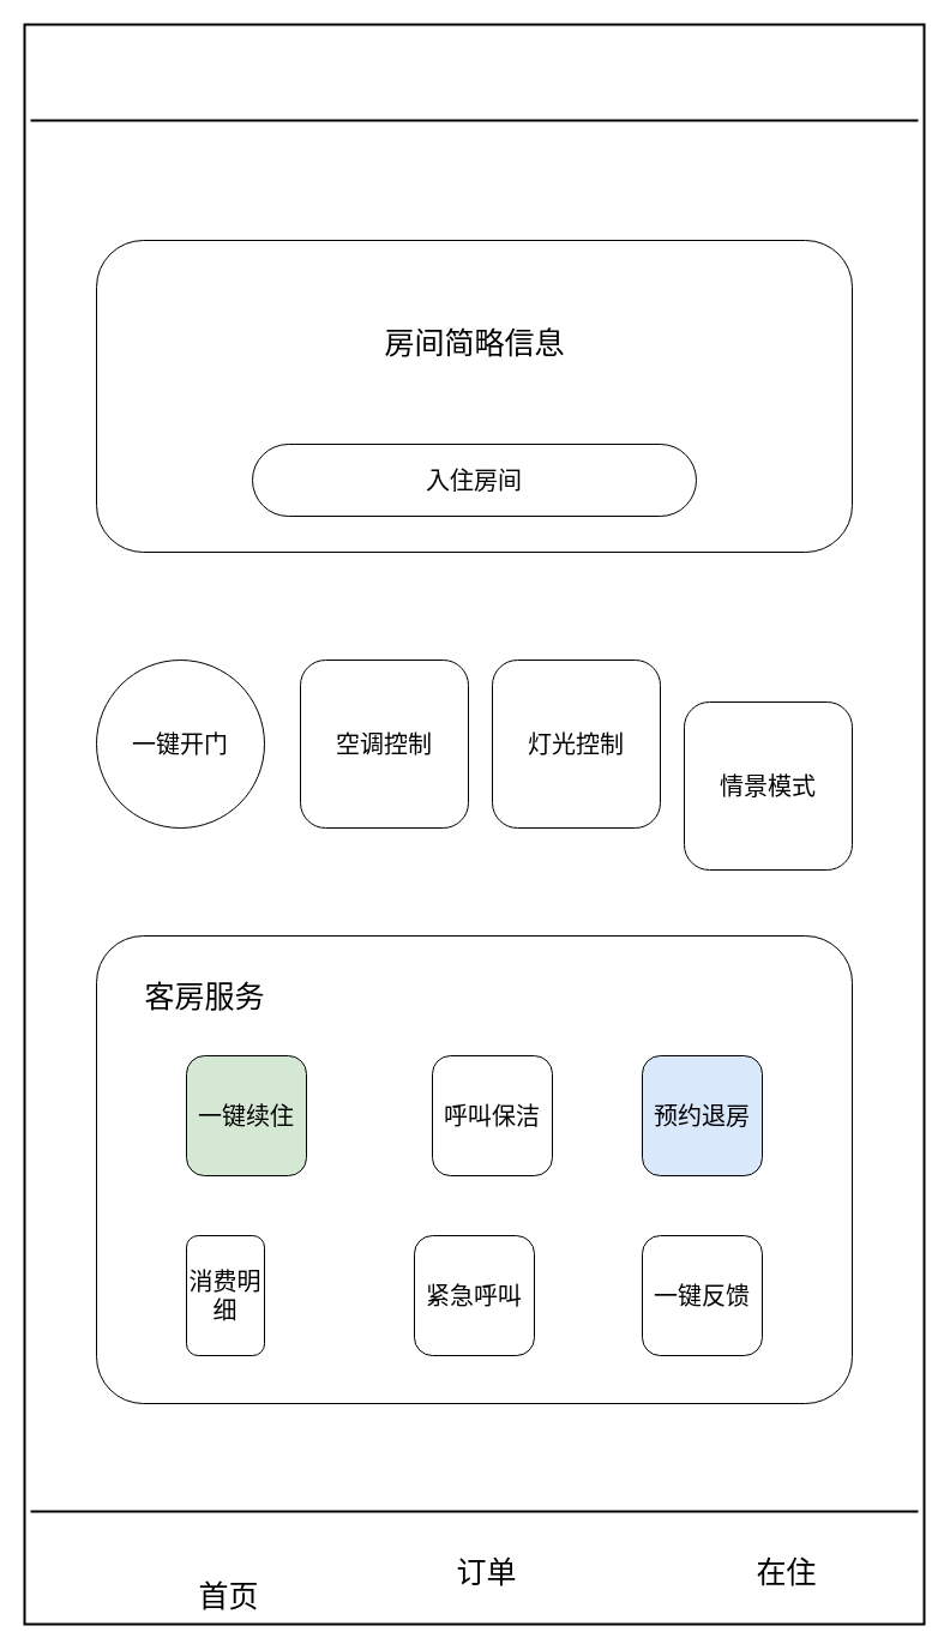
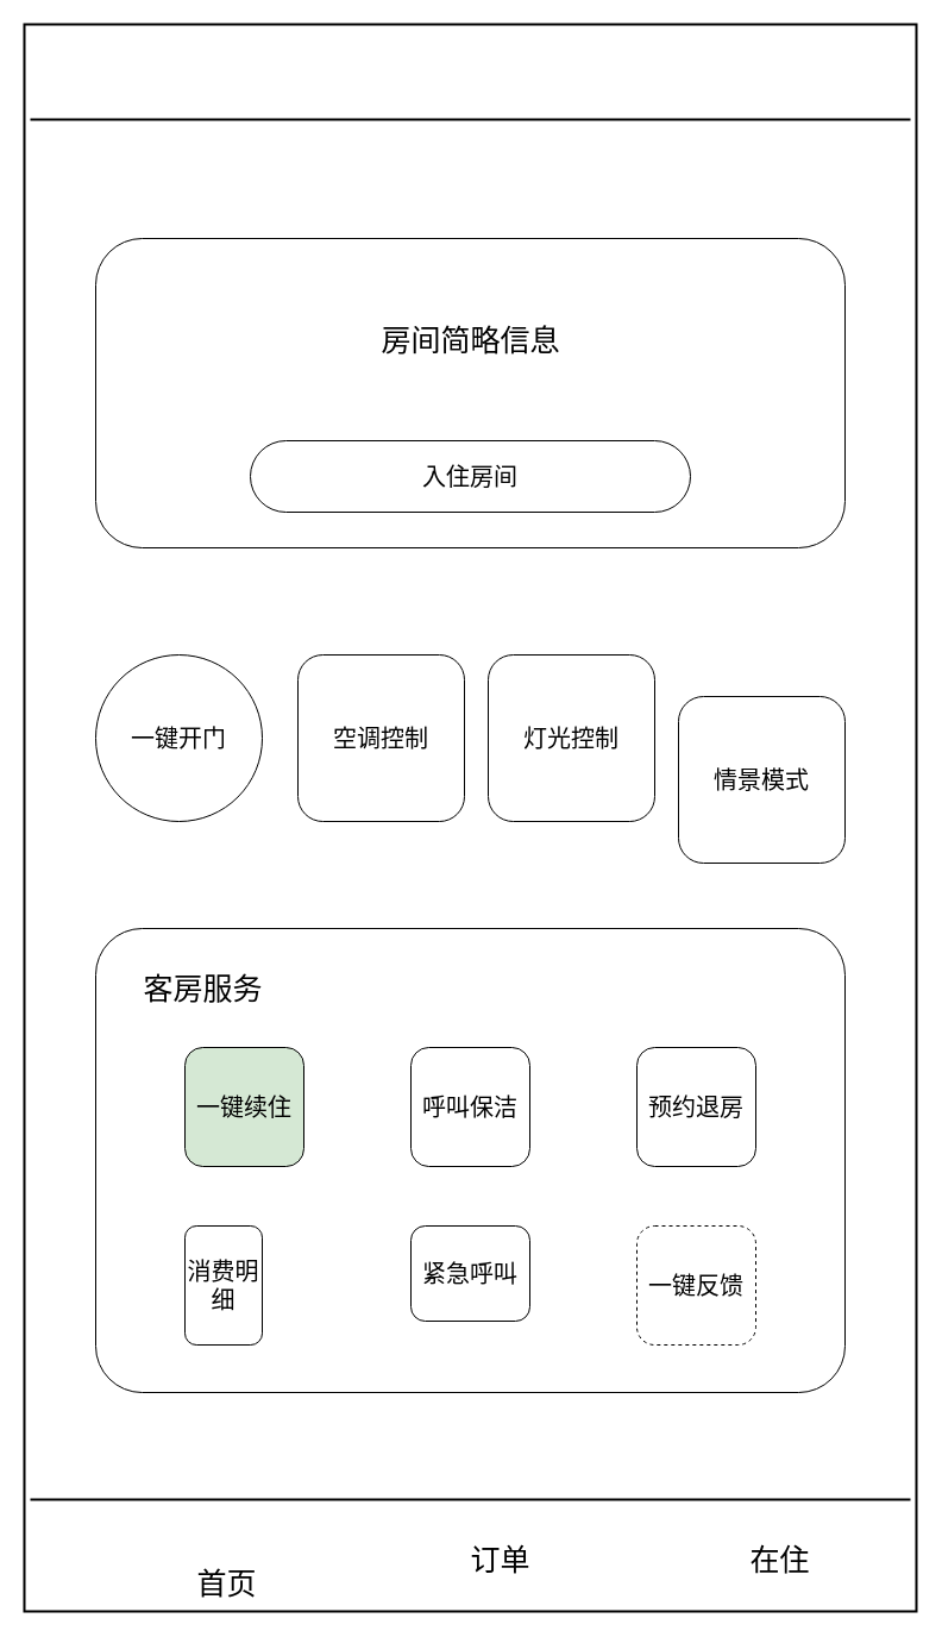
  <mxCell id="0" />
  <mxCell id="1" parent="0" />
  <mxCell id="2" value="" style="rounded=1;whiteSpace=wrap;html=1;fontSize=20;arcSize=0;strokeWidth=2;" parent="1" vertex="1"><mxGeometry x="20" y="20" width="750" height="1334" as="geometry" /></mxCell>
  <mxCell id="3" value="" style="line;strokeWidth=2;html=1;" parent="1" vertex="1"><mxGeometry x="25" y="90" width="740" height="20" as="geometry" /></mxCell>
  <mxCell id="4" value="&lt;span style=&quot;font-size: 30px&quot;&gt;&lt;br&gt;&lt;/span&gt;" style="rounded=1;whiteSpace=wrap;html=1;" parent="1" vertex="1"><mxGeometry x="80" y="200" width="630" height="260" as="geometry" /></mxCell>
  <mxCell id="5" value="" style="line;strokeWidth=2;html=1;" parent="1" vertex="1"><mxGeometry x="25" y="1250" width="740" height="20" as="geometry" /></mxCell>
  <mxCell id="6" value="&lt;font style=&quot;font-size: 25px&quot;&gt;首页&lt;/font&gt;" style="text;html=1;align=center;verticalAlign=middle;resizable=0;points=[];autosize=1;strokeColor=none;" parent="1" vertex="1"><mxGeometry x="155" y="1320" width="70" height="20" as="geometry" /></mxCell>
- <mxCell id="7" value="&lt;span style=&quot;font-size: 25px&quot;&gt;订单&lt;/span&gt;" style="text;html=1;align=center;verticalAlign=middle;resizable=0;points=[];autosize=1;strokeColor=none;" parent="1" vertex="1"><mxGeometry x="370" y="1300" width="70" height="20" as="geometry" /></mxCell>
+ <mxCell id="7" value="&lt;span style=&quot;font-size: 25px&quot;&gt;订单&lt;/span&gt;" style="text;html=1;align=center;verticalAlign=middle;resizable=0;points=[];autosize=1;strokeColor=none;" parent="1" vertex="1"><mxGeometry x="385" y="1300" width="70" height="20" as="geometry" /></mxCell>
  <mxCell id="8" value="&lt;span style=&quot;font-size: 25px&quot;&gt;在住&lt;/span&gt;" style="text;html=1;align=center;verticalAlign=middle;resizable=0;points=[];autosize=1;strokeColor=none;" parent="1" vertex="1"><mxGeometry x="620" y="1300" width="70" height="20" as="geometry" /></mxCell>
  <mxCell id="9" value="" style="rounded=1;whiteSpace=wrap;html=1;arcSize=10;" parent="1" vertex="1"><mxGeometry x="80" y="780" width="630" height="390" as="geometry" /></mxCell>
  <mxCell id="10" value="&lt;span style=&quot;font-size: 20px&quot;&gt;入住房间&lt;/span&gt;" style="rounded=1;whiteSpace=wrap;html=1;arcSize=50;" parent="1" vertex="1"><mxGeometry x="210" y="370" width="370" height="60" as="geometry" /></mxCell>
  <mxCell id="11" value="&lt;span style=&quot;font-size: 25px&quot;&gt;房间简略信息&lt;/span&gt;" style="text;html=1;align=center;verticalAlign=middle;resizable=0;points=[];autosize=1;strokeColor=none;" parent="1" vertex="1"><mxGeometry x="310" y="275" width="170" height="20" as="geometry" /></mxCell>
  <mxCell id="12" value="&lt;font style=&quot;font-size: 20px&quot;&gt;一键开门&lt;/font&gt;" style="ellipse;whiteSpace=wrap;html=1;" parent="1" vertex="1"><mxGeometry x="80" y="550" width="140" height="140" as="geometry" /></mxCell>
  <mxCell id="13" value="&lt;span style=&quot;font-size: 20px&quot;&gt;空调控制&lt;/span&gt;" style="rounded=1;whiteSpace=wrap;html=1;" parent="1" vertex="1"><mxGeometry x="250" y="550" width="140" height="140" as="geometry" /></mxCell>
  <mxCell id="14" value="&lt;span style=&quot;font-size: 20px&quot;&gt;灯光控制&lt;/span&gt;" style="rounded=1;whiteSpace=wrap;html=1;" parent="1" vertex="1"><mxGeometry x="410" y="550" width="140" height="140" as="geometry" /></mxCell>
  <mxCell id="15" value="&lt;span style=&quot;font-size: 20px&quot;&gt;情景模式&lt;/span&gt;" style="rounded=1;whiteSpace=wrap;html=1;" parent="1" vertex="1"><mxGeometry x="570" y="585" width="140" height="140" as="geometry" /></mxCell>
  <mxCell id="16" value="&lt;span style=&quot;font-size: 25px&quot;&gt;客房服务&lt;/span&gt;" style="text;html=1;align=center;verticalAlign=middle;resizable=0;points=[];autosize=1;strokeColor=none;" parent="1" vertex="1"><mxGeometry x="110" y="820" width="120" height="20" as="geometry" /></mxCell>
  <mxCell id="17" value="&lt;font style=&quot;font-size: 20px&quot;&gt;一键续住&lt;/font&gt;" style="rounded=1;whiteSpace=wrap;html=1;fillColor=#d5e8d4;" parent="1" vertex="1"><mxGeometry x="155" y="880" width="100" height="100" as="geometry" /></mxCell>
- <mxCell id="18" value="&lt;span style=&quot;font-size: 20px&quot;&gt;呼叫保洁&lt;/span&gt;" style="rounded=1;whiteSpace=wrap;html=1;" parent="1" vertex="1"><mxGeometry x="360" y="880" width="100" height="100" as="geometry" /></mxCell>
- <mxCell id="19" value="&lt;span style=&quot;font-size: 20px&quot;&gt;预约退房&lt;/span&gt;" style="rounded=1;whiteSpace=wrap;html=1;fillColor=#dae8fc;" parent="1" vertex="1"><mxGeometry x="535" y="880" width="100" height="100" as="geometry" /></mxCell>
+ <mxCell id="18" value="&lt;span style=&quot;font-size: 20px&quot;&gt;呼叫保洁&lt;/span&gt;" style="rounded=1;whiteSpace=wrap;html=1;" parent="1" vertex="1"><mxGeometry x="345" y="880" width="100" height="100" as="geometry" /></mxCell>
+ <mxCell id="19" value="&lt;span style=&quot;font-size: 20px&quot;&gt;预约退房&lt;/span&gt;" style="rounded=1;whiteSpace=wrap;html=1;" parent="1" vertex="1"><mxGeometry x="535" y="880" width="100" height="100" as="geometry" /></mxCell>
  <mxCell id="20" value="&lt;span style=&quot;font-size: 20px&quot;&gt;消费明细&lt;/span&gt;" style="rounded=1;whiteSpace=wrap;html=1;" parent="1" vertex="1"><mxGeometry x="155" y="1030" width="65" height="100" as="geometry" /></mxCell>
- <mxCell id="21" value="&lt;span style=&quot;font-size: 20px&quot;&gt;紧急呼叫&lt;/span&gt;" style="rounded=1;whiteSpace=wrap;html=1;" parent="1" vertex="1"><mxGeometry x="345" y="1030" width="100" height="100" as="geometry" /></mxCell>
- <mxCell id="22" value="&lt;span style=&quot;font-size: 20px&quot;&gt;一键反馈&lt;/span&gt;" style="rounded=1;whiteSpace=wrap;html=1;" parent="1" vertex="1"><mxGeometry x="535" y="1030" width="100" height="100" as="geometry" /></mxCell>
+ <mxCell id="21" value="&lt;span style=&quot;font-size: 20px&quot;&gt;紧急呼叫&lt;/span&gt;" style="rounded=1;whiteSpace=wrap;html=1;" parent="1" vertex="1"><mxGeometry x="345" y="1030" width="100" height="80" as="geometry" /></mxCell>
+ <mxCell id="22" value="&lt;span style=&quot;font-size: 20px&quot;&gt;一键反馈&lt;/span&gt;" style="rounded=1;whiteSpace=wrap;html=1;dashed=1;" parent="1" vertex="1"><mxGeometry x="535" y="1030" width="100" height="100" as="geometry" /></mxCell>
